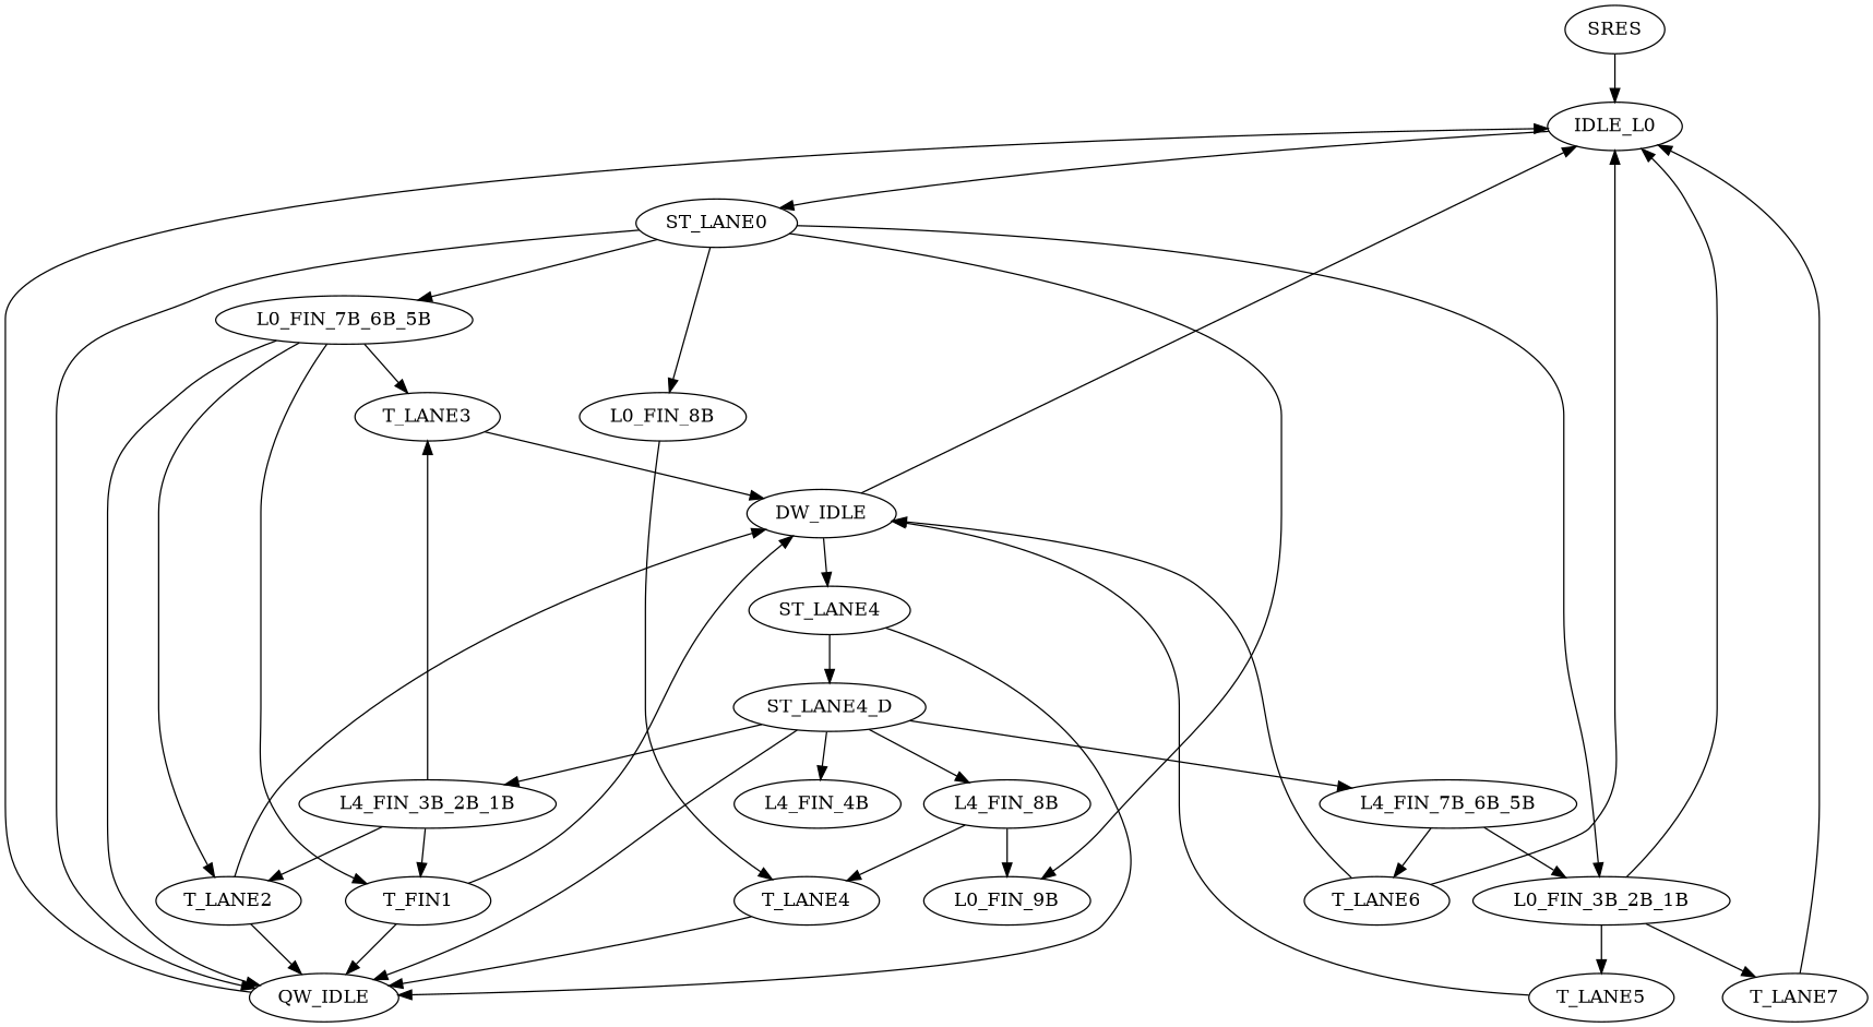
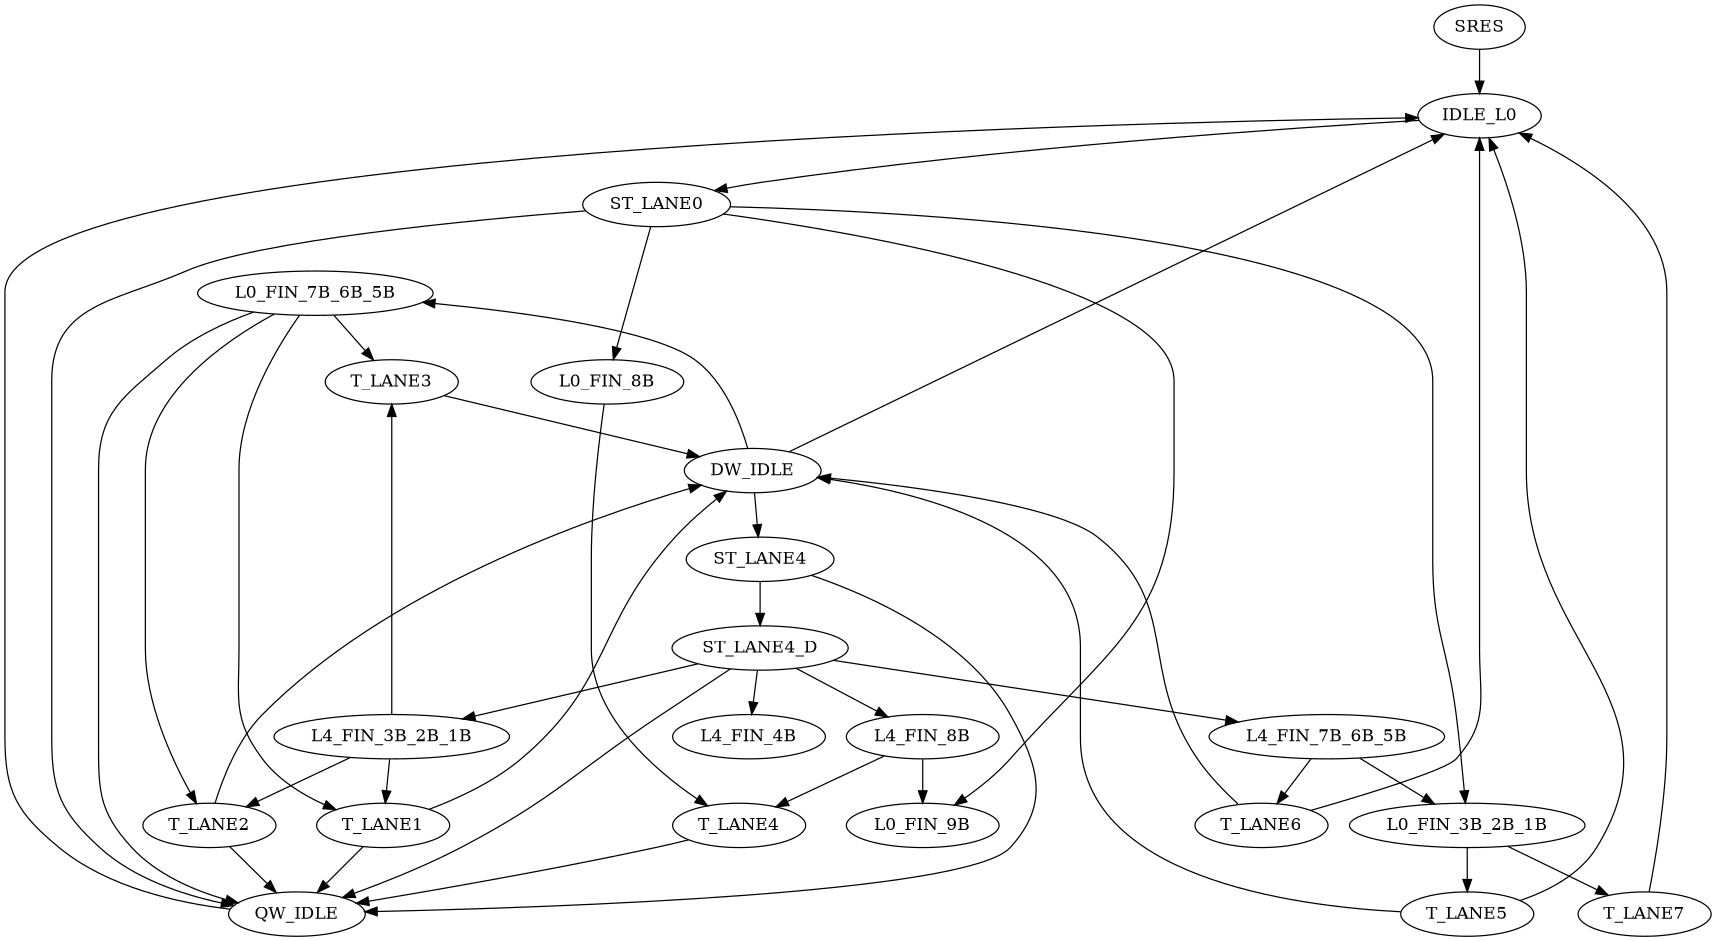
  digraph {
    SRES
    IDLE_L0
    ST_LANE0
    QW_IDLE
    L0_FIN_8B
    L0_FIN_7B_6B_5B
    n7 [label=L0_FIN_9B]
    L0_FIN_3B_2B_1B
    T_LANE4
    T_LANE3
    T_LANE2
-   T_LANE1 [label=T_FIN1]
+   T_LANE1
    T_LANE7
    T_LANE5
    DW_IDLE
    T_LANE6
    ST_LANE4
    ST_LANE4_D
    L4_FIN_8B
    L4_FIN_7B_6B_5B
    L4_FIN_4B
    L4_FIN_3B_2B_1B
    SRES -> IDLE_L0
    IDLE_L0 -> ST_LANE0
    ST_LANE0 -> QW_IDLE
    ST_LANE0 -> L0_FIN_8B
-   ST_LANE0 -> L0_FIN_7B_6B_5B
+   DW_IDLE -> L0_FIN_7B_6B_5B
    ST_LANE0 -> n7
    ST_LANE0 -> L0_FIN_3B_2B_1B
    QW_IDLE -> IDLE_L0
    L0_FIN_8B -> T_LANE4
    L0_FIN_7B_6B_5B -> QW_IDLE
    L0_FIN_7B_6B_5B -> T_LANE3
    L0_FIN_7B_6B_5B -> T_LANE2
    L0_FIN_7B_6B_5B -> T_LANE1
    L0_FIN_3B_2B_1B -> T_LANE7
    L0_FIN_3B_2B_1B -> T_LANE5
    T_LANE4 -> QW_IDLE
    T_LANE3 -> DW_IDLE
    T_LANE2 -> QW_IDLE
    T_LANE2 -> DW_IDLE
    T_LANE1 -> QW_IDLE
    T_LANE1 -> DW_IDLE
    T_LANE7 -> IDLE_L0
-   L0_FIN_3B_2B_1B -> IDLE_L0
+   T_LANE5 -> IDLE_L0
    T_LANE5 -> DW_IDLE
    DW_IDLE -> IDLE_L0
    DW_IDLE -> ST_LANE4
    T_LANE6 -> IDLE_L0
    T_LANE6 -> DW_IDLE
    ST_LANE4 -> QW_IDLE
    ST_LANE4 -> ST_LANE4_D
    ST_LANE4_D -> QW_IDLE
    ST_LANE4_D -> L4_FIN_8B
    ST_LANE4_D -> L4_FIN_7B_6B_5B
    ST_LANE4_D -> L4_FIN_4B
    ST_LANE4_D -> L4_FIN_3B_2B_1B
    L4_FIN_8B -> n7
    L4_FIN_8B -> T_LANE4
    L4_FIN_7B_6B_5B -> L0_FIN_3B_2B_1B
    L4_FIN_7B_6B_5B -> T_LANE6
    L4_FIN_3B_2B_1B -> T_LANE3
    L4_FIN_3B_2B_1B -> T_LANE2
    L4_FIN_3B_2B_1B -> T_LANE1
  }
